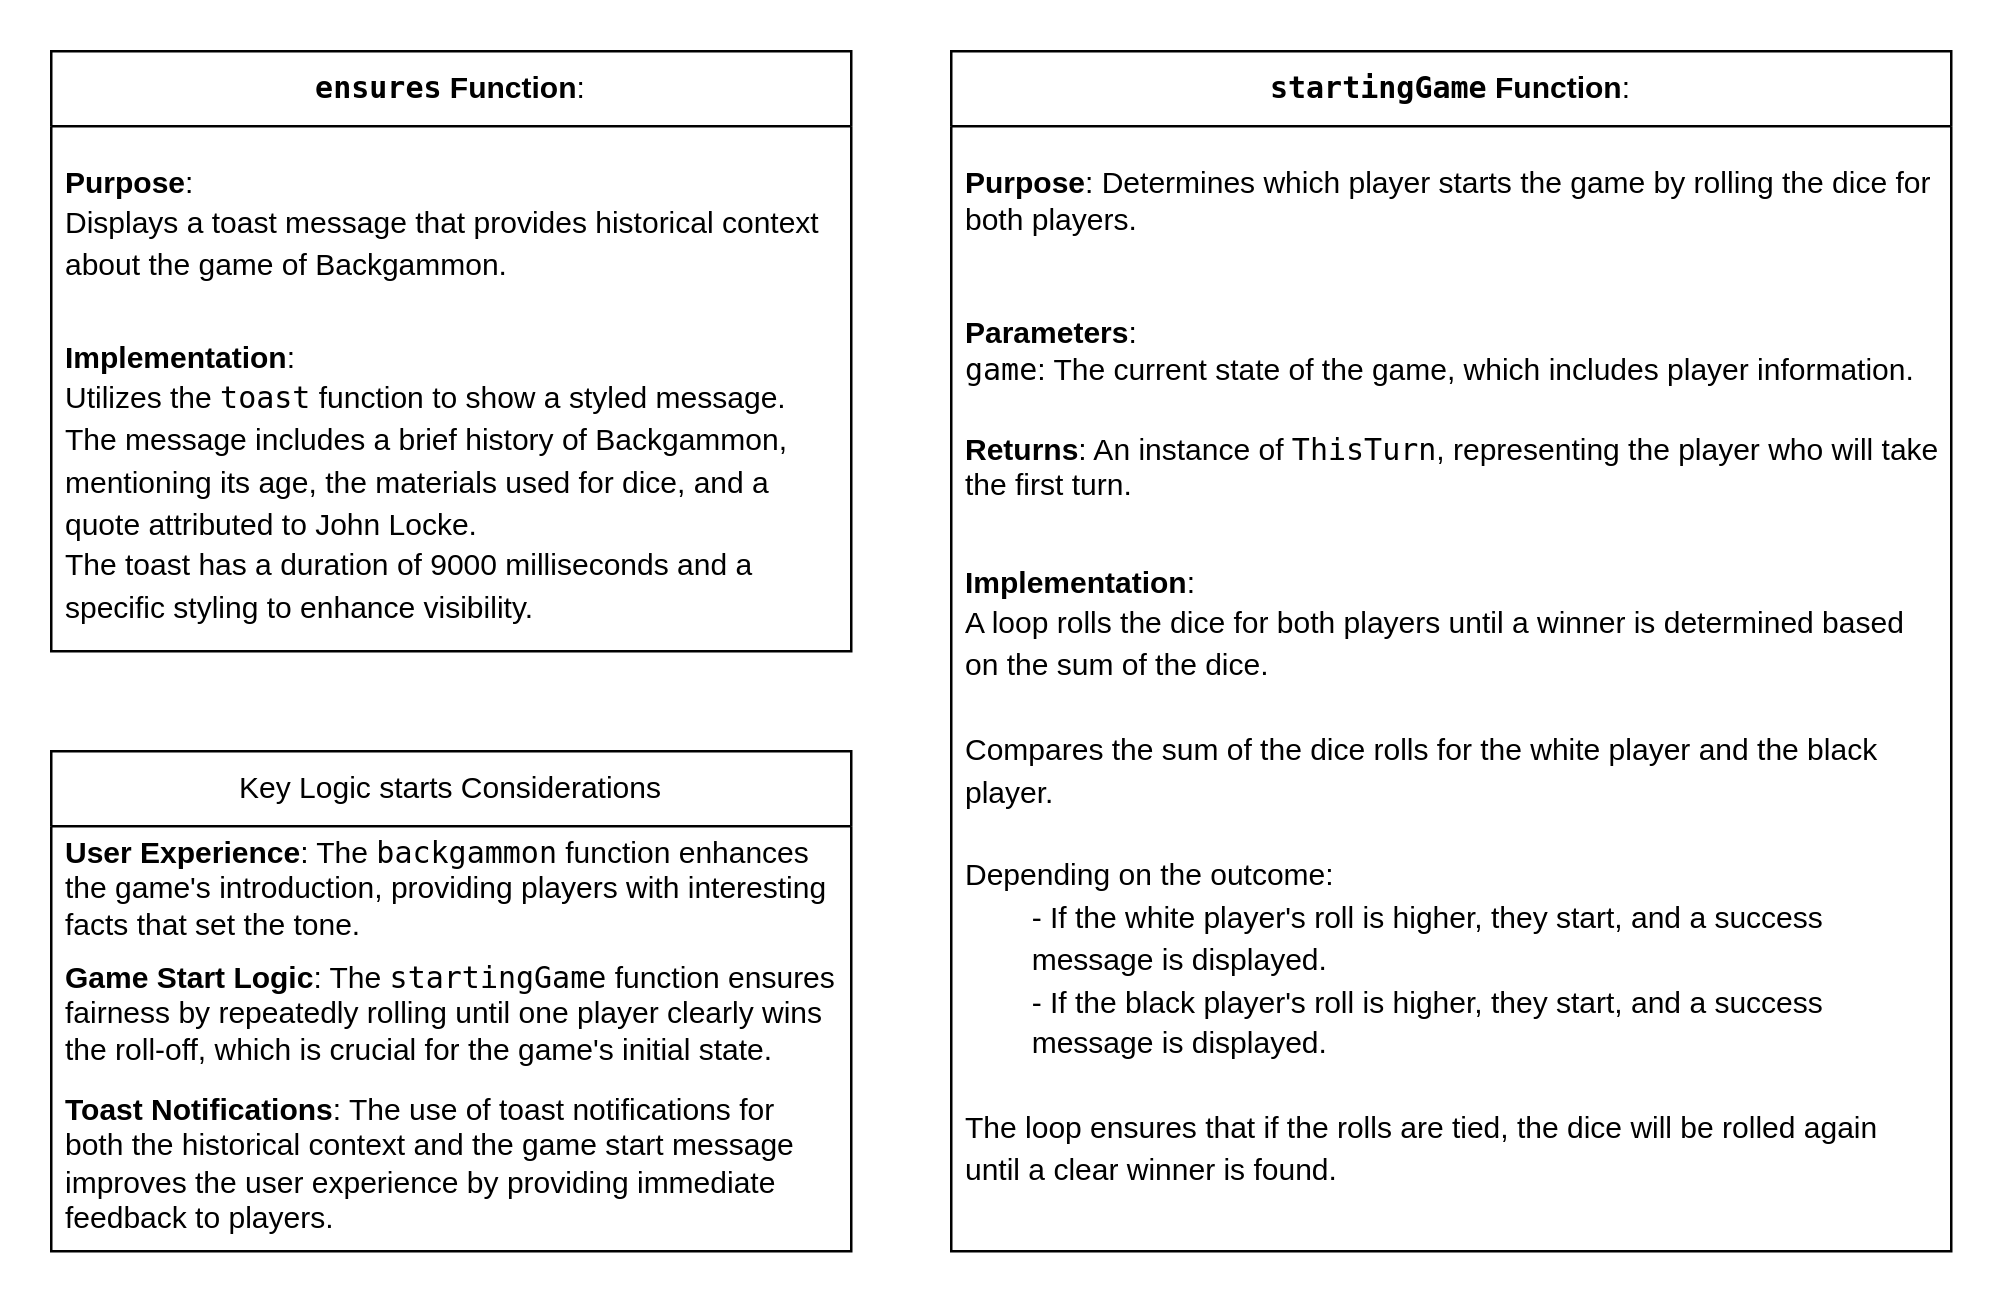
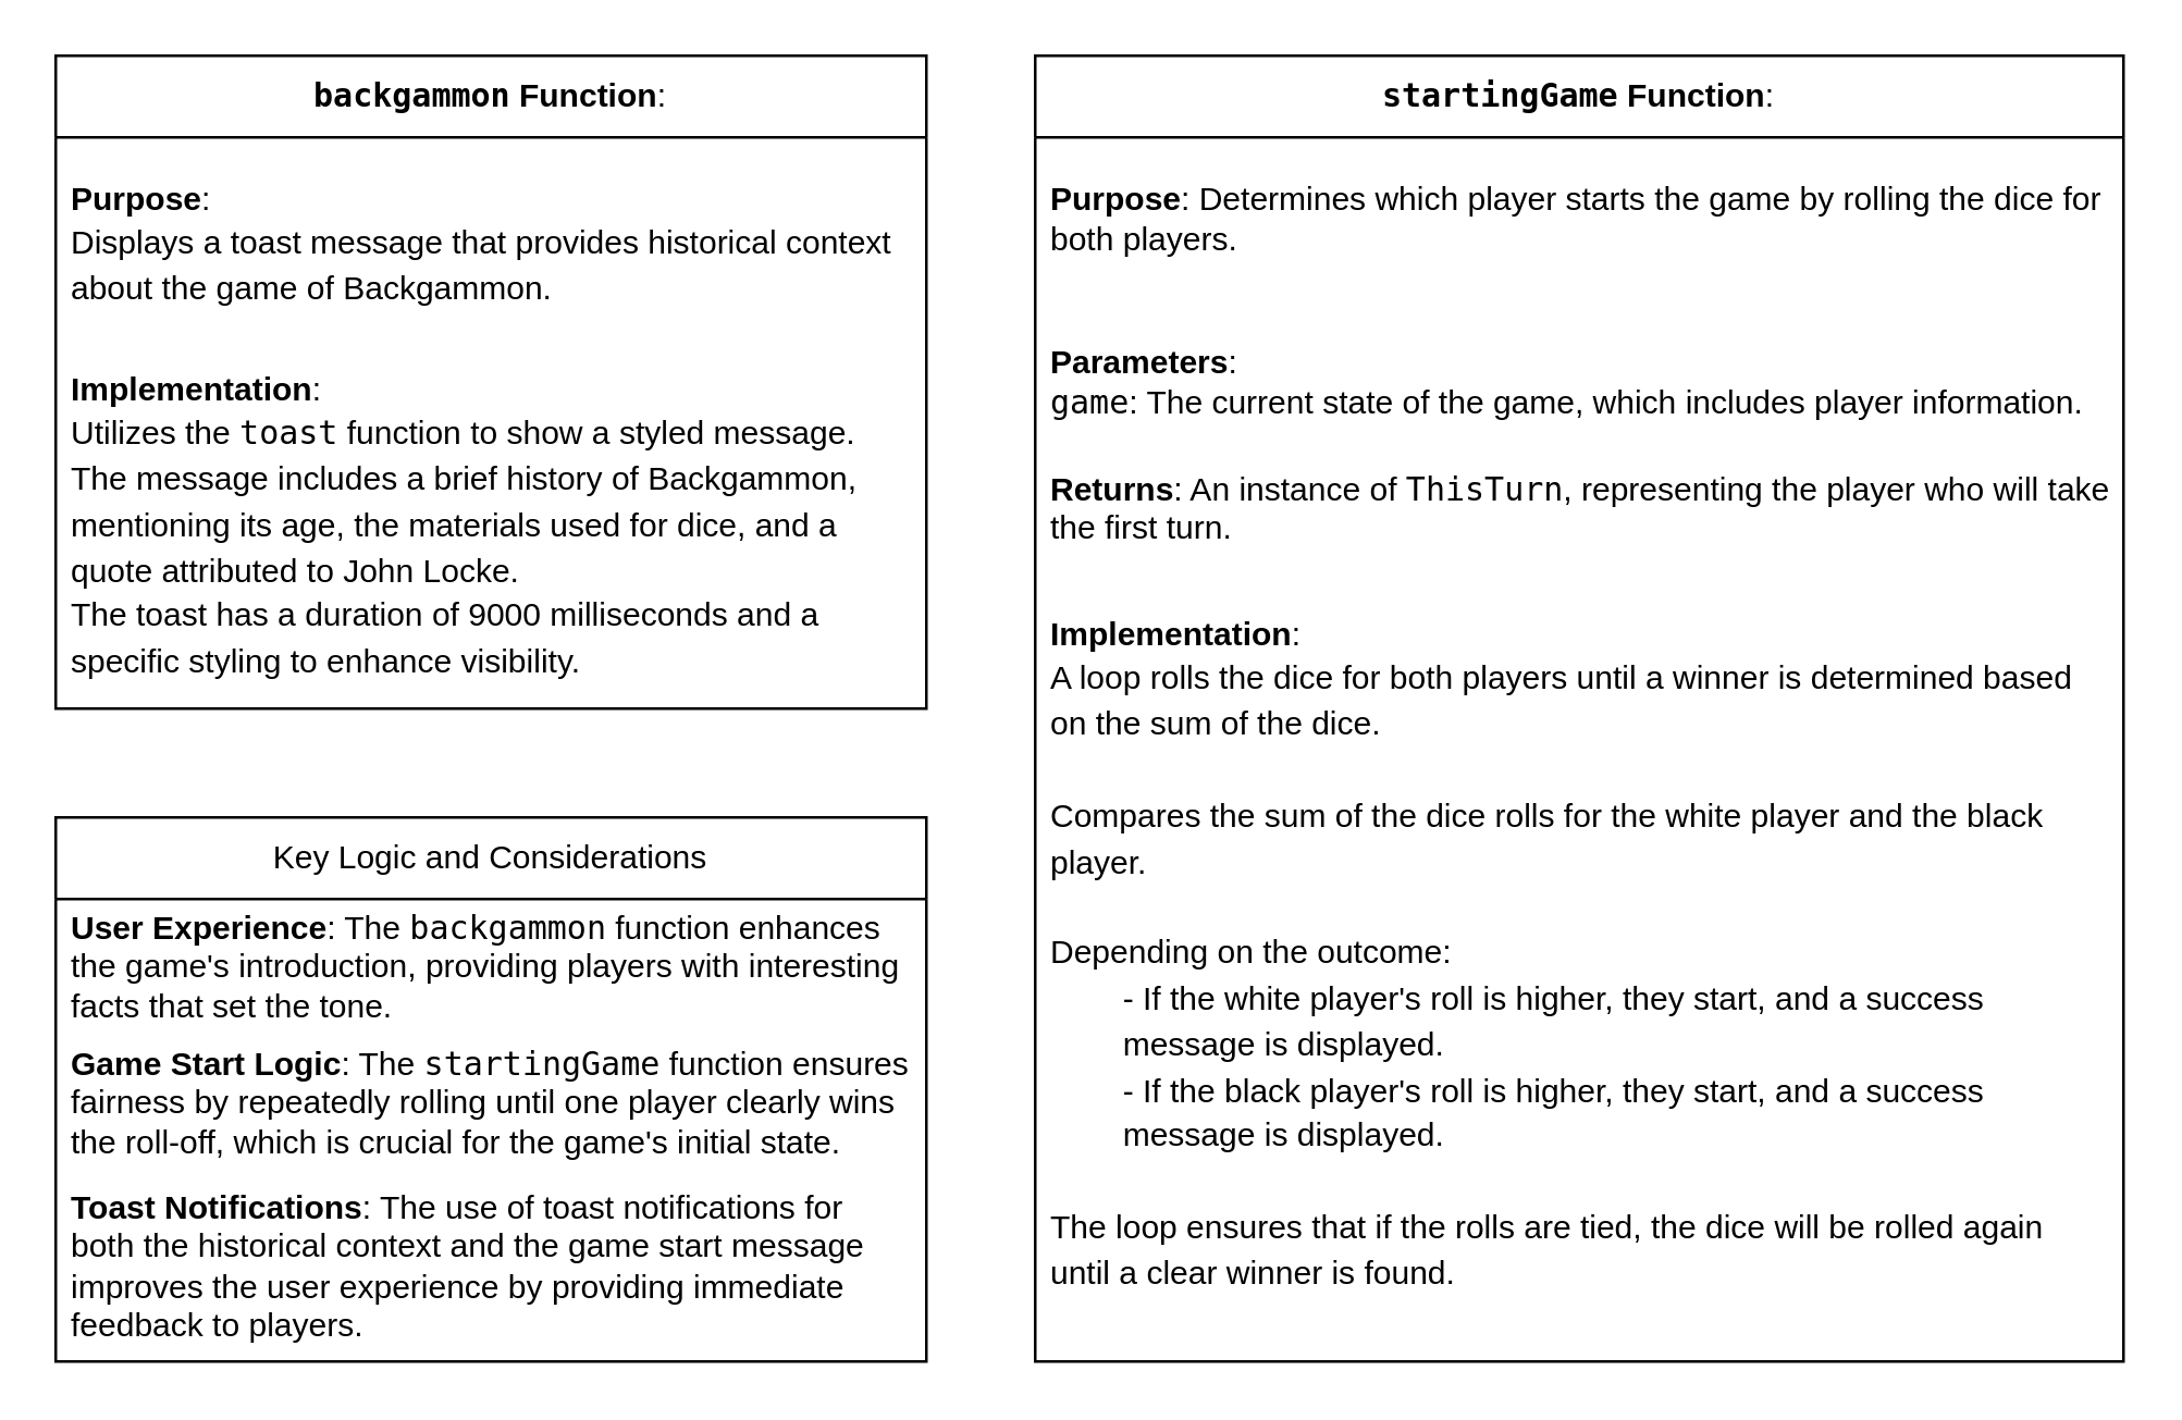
  <mxCell id="0" />
  <mxCell id="1" parent="0" />
- <mxCell id="2" value="&lt;strong&gt;&lt;code&gt;ensures&lt;/code&gt; Function&lt;/strong&gt;:" style="swimlane;fontStyle=0;childLayout=stackLayout;horizontal=1;startSize=30;horizontalStack=0;resizeParent=1;resizeParentMax=0;resizeLast=0;collapsible=1;marginBottom=0;whiteSpace=wrap;html=1;" vertex="1" parent="1"><mxGeometry x="20" y="20" width="320" height="240" as="geometry" /></mxCell>
+ <mxCell id="2" value="&lt;strong&gt;&lt;code&gt;backgammon&lt;/code&gt; Function&lt;/strong&gt;:" style="swimlane;fontStyle=0;childLayout=stackLayout;horizontal=1;startSize=30;horizontalStack=0;resizeParent=1;resizeParentMax=0;resizeLast=0;collapsible=1;marginBottom=0;whiteSpace=wrap;html=1;" vertex="1" parent="1"><mxGeometry x="20" y="20" width="320" height="240" as="geometry" /></mxCell>
  <mxCell id="3" value="&lt;p style=&quot;line-height: 140%;&quot;&gt;&lt;strong&gt;Purpose&lt;/strong&gt;: &lt;br&gt;Displays a toast message that provides historical context about the game of Backgammon.&lt;/p&gt;" style="text;strokeColor=none;fillColor=none;align=left;verticalAlign=middle;spacingLeft=4;spacingRight=4;overflow=hidden;points=[[0,0.5],[1,0.5]];portConstraint=eastwest;rotatable=0;whiteSpace=wrap;html=1;" vertex="1" parent="2"><mxGeometry y="30" width="320" height="70" as="geometry" /></mxCell>
  <mxCell id="4" value="&lt;p style=&quot;line-height: 140%;&quot;&gt;&lt;strong style=&quot;background-color: initial;&quot;&gt;Implementation&lt;/strong&gt;&lt;span style=&quot;background-color: initial;&quot;&gt;:&lt;/span&gt;&lt;br&gt;&lt;span style=&quot;background-color: initial;&quot;&gt;Utilizes the &lt;/span&gt;&lt;code&gt;toast&lt;/code&gt;&lt;span style=&quot;background-color: initial;&quot;&gt; function to show a styled message.&lt;/span&gt;&lt;br&gt;&lt;span style=&quot;background-color: initial;&quot;&gt;The message includes a brief history of Backgammon, mentioning its age, the materials used for dice, and a quote attributed to John Locke.&lt;/span&gt;&lt;br&gt;&lt;span style=&quot;background-color: initial;&quot;&gt;The toast has a duration of 9000 milliseconds and a specific styling to enhance visibility.&lt;/span&gt;&lt;/p&gt;" style="text;strokeColor=none;fillColor=none;align=left;verticalAlign=middle;spacingLeft=4;spacingRight=4;overflow=hidden;points=[[0,0.5],[1,0.5]];portConstraint=eastwest;rotatable=0;whiteSpace=wrap;html=1;" vertex="1" parent="2"><mxGeometry y="100" width="320" height="140" as="geometry" /></mxCell>
  <mxCell id="5" value="&lt;strong&gt;&lt;code&gt;startingGame&lt;/code&gt; Function&lt;/strong&gt;:" style="swimlane;fontStyle=0;childLayout=stackLayout;horizontal=1;startSize=30;horizontalStack=0;resizeParent=1;resizeParentMax=0;resizeLast=0;collapsible=1;marginBottom=0;whiteSpace=wrap;html=1;" vertex="1" parent="1"><mxGeometry x="380" y="20" width="400" height="480" as="geometry" /></mxCell>
  <mxCell id="6" value="&lt;strong&gt;Purpose&lt;/strong&gt;: Determines which player starts the game by rolling the dice for both players." style="text;strokeColor=none;fillColor=none;align=left;verticalAlign=middle;spacingLeft=4;spacingRight=4;overflow=hidden;points=[[0,0.5],[1,0.5]];portConstraint=eastwest;rotatable=0;whiteSpace=wrap;html=1;" vertex="1" parent="5"><mxGeometry y="30" width="400" height="60" as="geometry" /></mxCell>
  <mxCell id="7" value="&lt;strong style=&quot;background-color: initial;&quot;&gt;Parameters&lt;/strong&gt;&lt;span style=&quot;background-color: initial;&quot;&gt;:&lt;/span&gt;&lt;br&gt;&lt;code&gt;game&lt;/code&gt;&lt;span style=&quot;background-color: initial;&quot;&gt;: The current state of the game, which includes player information.&lt;/span&gt;" style="text;strokeColor=none;fillColor=none;align=left;verticalAlign=middle;spacingLeft=4;spacingRight=4;overflow=hidden;points=[[0,0.5],[1,0.5]];portConstraint=eastwest;rotatable=0;whiteSpace=wrap;html=1;" vertex="1" parent="5"><mxGeometry y="90" width="400" height="60" as="geometry" /></mxCell>
  <mxCell id="8" value="&lt;strong&gt;Returns&lt;/strong&gt;: An instance of &lt;code&gt;ThisTurn&lt;/code&gt;, representing the player who will take the first turn." style="text;strokeColor=none;fillColor=none;align=left;verticalAlign=middle;spacingLeft=4;spacingRight=4;overflow=hidden;points=[[0,0.5],[1,0.5]];portConstraint=eastwest;rotatable=0;whiteSpace=wrap;html=1;" vertex="1" parent="5"><mxGeometry y="150" width="400" height="30" as="geometry" /></mxCell>
  <mxCell id="9" value="&lt;p style=&quot;line-height: 140%;&quot;&gt;&lt;strong style=&quot;background-color: initial;&quot;&gt;Implementation&lt;/strong&gt;&lt;span style=&quot;background-color: initial;&quot;&gt;:&lt;/span&gt;&lt;br&gt;&lt;span style=&quot;background-color: initial;&quot;&gt;A loop rolls the dice for both players until a winner is determined based on the sum of the dice.&lt;br&gt;&lt;/span&gt;&lt;br&gt;&lt;span style=&quot;background-color: initial;&quot;&gt;Compares the sum of the dice rolls for the white player and the black player.&lt;br&gt;&lt;/span&gt;&lt;br&gt;&lt;span style=&quot;background-color: initial;&quot;&gt;Depending on the outcome:&lt;br&gt;&lt;/span&gt;&lt;span style=&quot;background-color: initial;&quot;&gt;&lt;span style=&quot;white-space: pre;&quot;&gt;&#09;&lt;/span&gt;- If the white player's roll is higher, they start, and a success &lt;span style=&quot;white-space: pre;&quot;&gt;&#09;&lt;/span&gt;message is displayed.&lt;/span&gt;&lt;br&gt;&lt;span style=&quot;background-color: initial;&quot;&gt;&lt;span style=&quot;white-space: pre;&quot;&gt;&#09;&lt;/span&gt;- If the black player's roll is higher, they start, and a success &lt;span style=&quot;white-space: pre;&quot;&gt;&#09;&lt;/span&gt;message is displayed.&lt;/span&gt;&lt;br&gt;&lt;span style=&quot;background-color: initial;&quot;&gt;&lt;br&gt;The loop ensures that if the rolls are tied, the dice will be rolled again until a clear winner is found.&lt;/span&gt;&lt;/p&gt;" style="text;strokeColor=none;fillColor=none;align=left;verticalAlign=middle;spacingLeft=4;spacingRight=4;overflow=hidden;points=[[0,0.5],[1,0.5]];portConstraint=eastwest;rotatable=0;whiteSpace=wrap;html=1;" vertex="1" parent="5"><mxGeometry y="180" width="400" height="300" as="geometry" /></mxCell>
- <mxCell id="10" value="Key Logic starts Considerations" style="swimlane;fontStyle=0;childLayout=stackLayout;horizontal=1;startSize=30;horizontalStack=0;resizeParent=1;resizeParentMax=0;resizeLast=0;collapsible=1;marginBottom=0;whiteSpace=wrap;html=1;" vertex="1" parent="1"><mxGeometry x="20" y="300" width="320" height="200" as="geometry" /></mxCell>
+ <mxCell id="10" value="Key Logic and Considerations" style="swimlane;fontStyle=0;childLayout=stackLayout;horizontal=1;startSize=30;horizontalStack=0;resizeParent=1;resizeParentMax=0;resizeLast=0;collapsible=1;marginBottom=0;whiteSpace=wrap;html=1;" vertex="1" parent="1"><mxGeometry x="20" y="300" width="320" height="200" as="geometry" /></mxCell>
  <mxCell id="11" value="&lt;strong&gt;User Experience&lt;/strong&gt;: The &lt;code&gt;backgammon&lt;/code&gt; function enhances the game's introduction, providing players with interesting facts that set the tone." style="text;strokeColor=none;fillColor=none;align=left;verticalAlign=middle;spacingLeft=4;spacingRight=4;overflow=hidden;points=[[0,0.5],[1,0.5]];portConstraint=eastwest;rotatable=0;whiteSpace=wrap;html=1;" vertex="1" parent="10"><mxGeometry y="30" width="320" height="50" as="geometry" /></mxCell>
  <mxCell id="12" value="&lt;strong&gt;Game Start Logic&lt;/strong&gt;: The &lt;code&gt;startingGame&lt;/code&gt; function ensures fairness by repeatedly rolling until one player clearly wins the roll-off, which is crucial for the game's initial state." style="text;strokeColor=none;fillColor=none;align=left;verticalAlign=middle;spacingLeft=4;spacingRight=4;overflow=hidden;points=[[0,0.5],[1,0.5]];portConstraint=eastwest;rotatable=0;whiteSpace=wrap;html=1;" vertex="1" parent="10"><mxGeometry y="80" width="320" height="50" as="geometry" /></mxCell>
  <mxCell id="13" value="&lt;strong&gt;Toast Notifications&lt;/strong&gt;: The use of toast notifications for both the historical context and the game start message improves the user experience by providing immediate feedback to players." style="text;strokeColor=none;fillColor=none;align=left;verticalAlign=middle;spacingLeft=4;spacingRight=4;overflow=hidden;points=[[0,0.5],[1,0.5]];portConstraint=eastwest;rotatable=0;whiteSpace=wrap;html=1;" vertex="1" parent="10"><mxGeometry y="130" width="320" height="70" as="geometry" /></mxCell>
